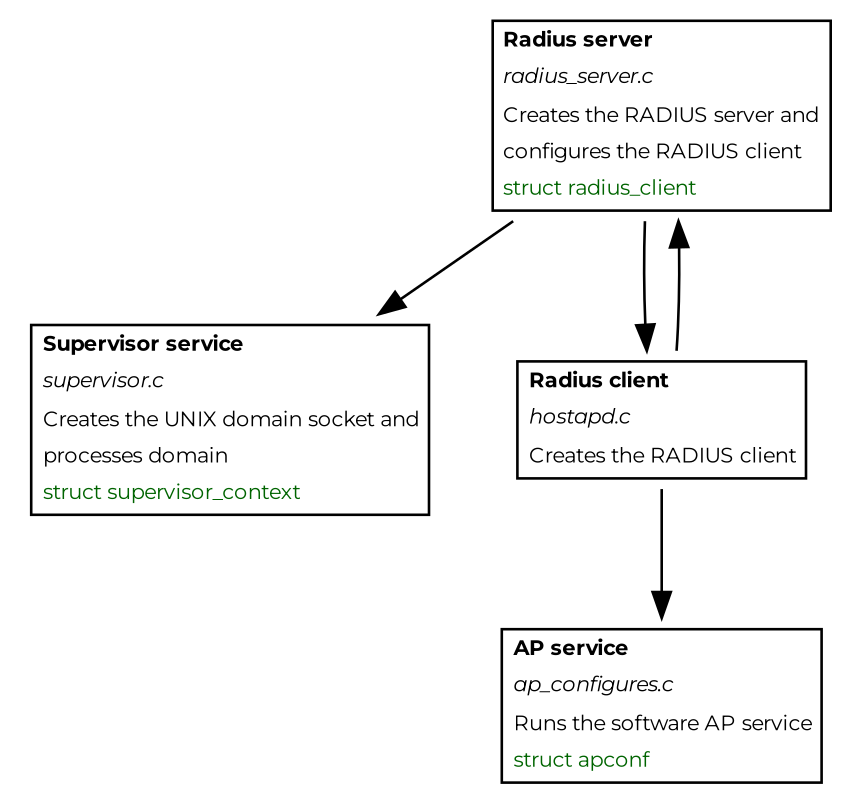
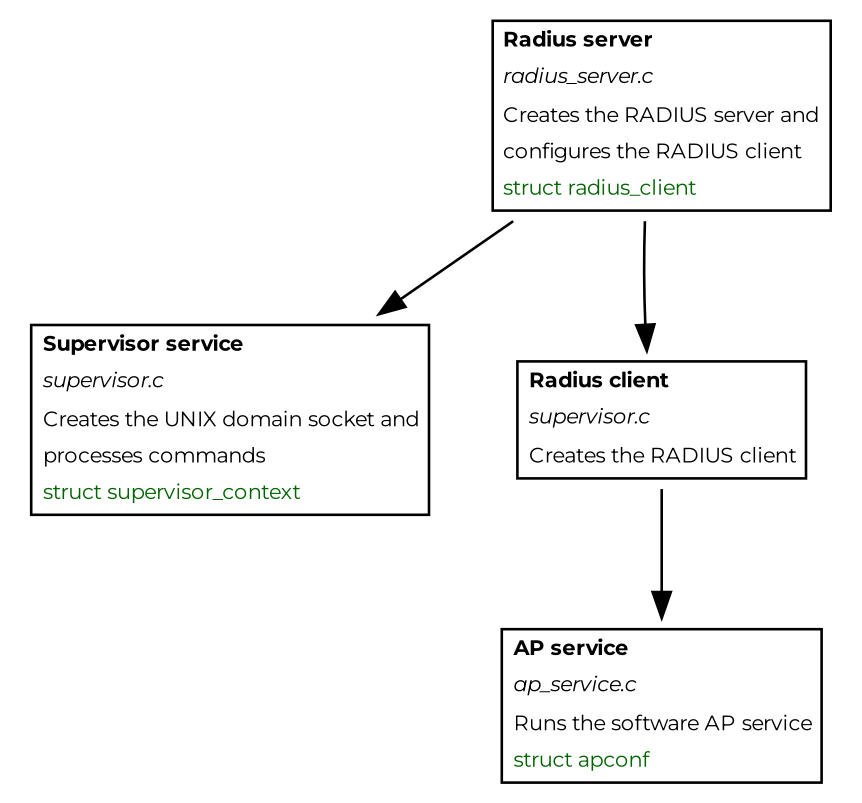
  digraph {
    fontname=Montserrat
    node [fontname=Montserrat fontsize=8 shape=plaintext]
    edge [fontname=Montserrat]
-   n1 [label=<    <table border="1" cellborder="0" cellspacing="1">      <tr><td align="left"><b>Supervisor service</b></td></tr>      <tr><td align="left"><i>supervisor.c</i></td></tr>      <tr><td align="left">Creates the UNIX domain socket and</td></tr>      <tr><td align="left">processes domain</td></tr>      <tr><td align="left"><font color="darkgreen">struct supervisor_context</font></td></tr>    </table>>]
+   n1 [label=<    <table border="1" cellborder="0" cellspacing="1">      <tr><td align="left"><b>Supervisor service</b></td></tr>      <tr><td align="left"><i>supervisor.c</i></td></tr>      <tr><td align="left">Creates the UNIX domain socket and</td></tr>      <tr><td align="left">processes commands</td></tr>      <tr><td align="left"><font color="darkgreen">struct supervisor_context</font></td></tr>    </table>>]
    n2 [label=<    <table border="1" cellborder="0" cellspacing="1">      <tr><td align="left"><b>Radius server</b></td></tr>      <tr><td align="left"><i>radius_server.c</i></td></tr>      <tr><td align="left">Creates the RADIUS server and</td></tr>      <tr><td align="left">configures the RADIUS client</td></tr>      <tr><td align="left"><font color="darkgreen">struct radius_client</font></td></tr>    </table>>]
-   n3 [label=<    <table border="1" cellborder="0" cellspacing="1">      <tr><td align="left"><b>Radius client</b></td></tr>      <tr><td align="left"><i>hostapd.c</i></td></tr>      <tr><td align="left">Creates the RADIUS client</td></tr>    </table>>]
-   n4 [label=<    <table border="1" cellborder="0" cellspacing="1">      <tr><td align="left"><b>AP service</b></td></tr>      <tr><td align="left"><i>ap_configures.c</i></td></tr>      <tr><td align="left">Runs the software AP service</td></tr>      <tr><td align="left"><font color="darkgreen">struct apconf</font></td></tr>    </table>>]
+   n3 [label=<    <table border="1" cellborder="0" cellspacing="1">      <tr><td align="left"><b>Radius client</b></td></tr>      <tr><td align="left"><i>supervisor.c</i></td></tr>      <tr><td align="left">Creates the RADIUS client</td></tr>    </table>>]
+   n4 [label=<    <table border="1" cellborder="0" cellspacing="1">      <tr><td align="left"><b>AP service</b></td></tr>      <tr><td align="left"><i>ap_service.c</i></td></tr>      <tr><td align="left">Runs the software AP service</td></tr>      <tr><td align="left"><font color="darkgreen">struct apconf</font></td></tr>    </table>>]
    n2 -> n1
    n2 -> n3
-   n3 -> n2
    n3 -> n4
  }
